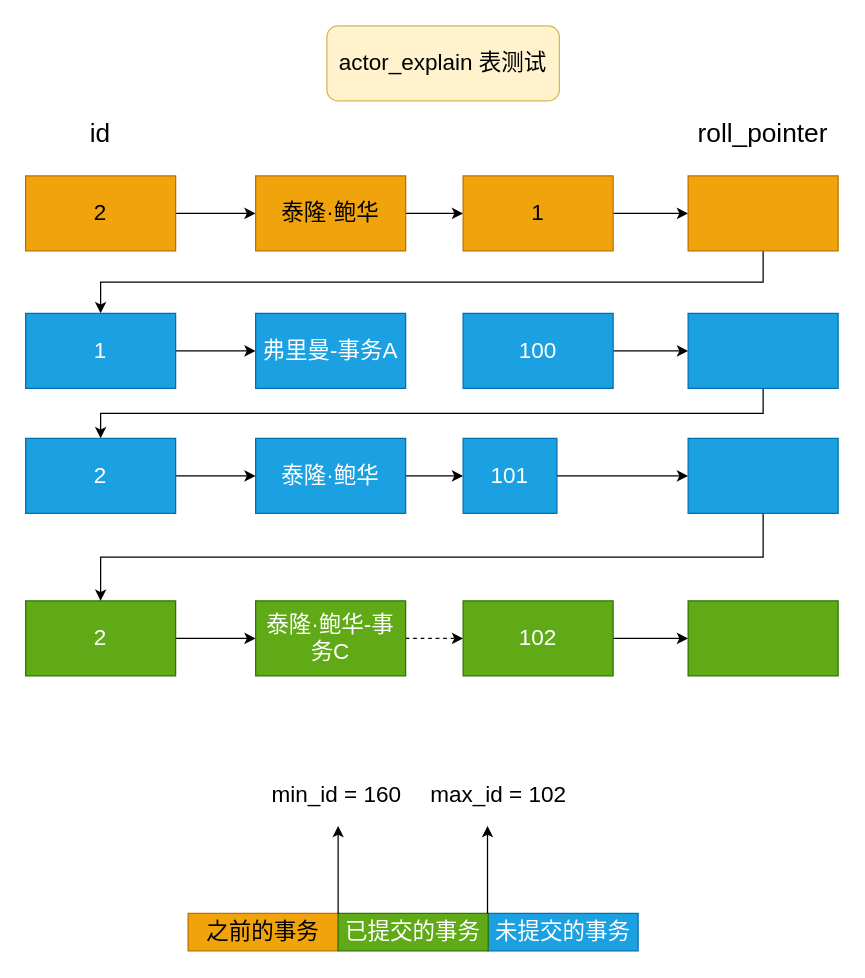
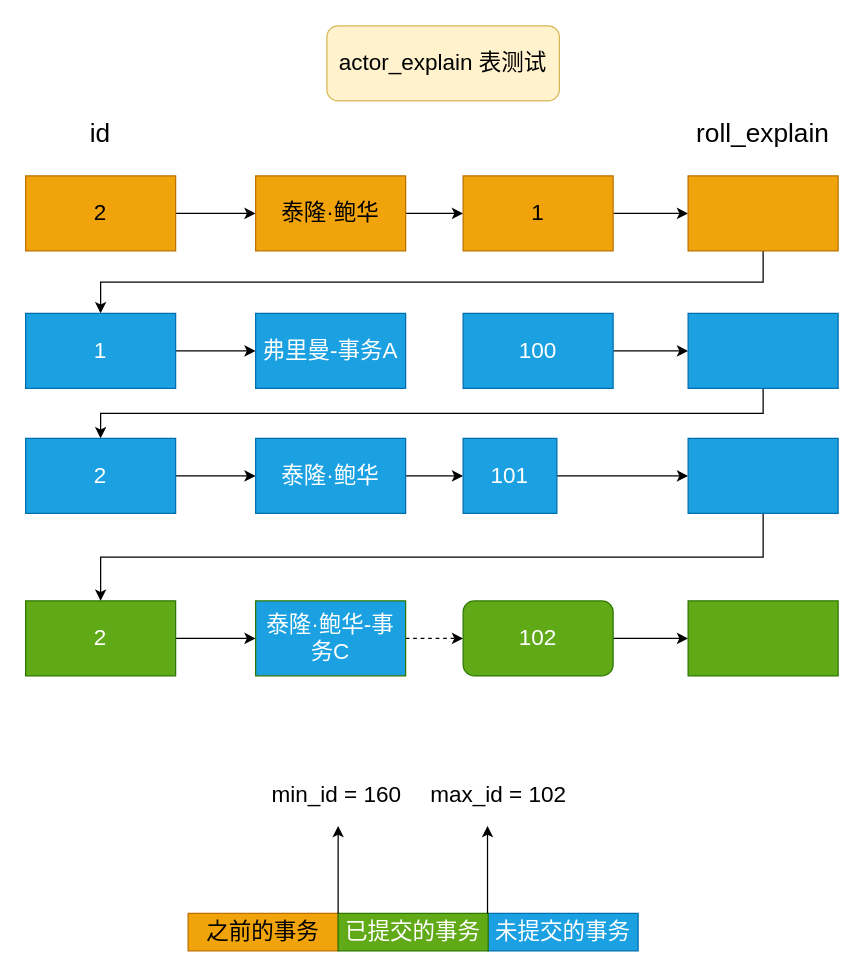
  <mxCell id="0" />
  <mxCell id="1" parent="0" />
  <mxCell id="2" value="&lt;font style=&quot;font-size: 18px;&quot;&gt;actor_explain 表测试&lt;/font&gt;" style="rounded=1;whiteSpace=wrap;html=1;fillColor=#fff2cc;strokeColor=#d6b656;" vertex="1" parent="1"><mxGeometry x="261" y="20" width="186" height="60" as="geometry" /></mxCell>
  <mxCell id="3" value="&lt;font style=&quot;font-size: 21px;&quot;&gt;id&lt;/font&gt;" style="text;html=1;strokeColor=none;fillColor=none;align=center;verticalAlign=middle;whiteSpace=wrap;rounded=0;strokeWidth=1;" vertex="1" parent="1"><mxGeometry x="50" y="90" width="60" height="30" as="geometry" /></mxCell>
- <mxCell id="4" value="&lt;font style=&quot;font-size: 21px;&quot;&gt;roll_pointer&lt;/font&gt;" style="text;html=1;strokeColor=none;fillColor=none;align=center;verticalAlign=middle;whiteSpace=wrap;rounded=0;strokeWidth=1;" vertex="1" parent="1"><mxGeometry x="550" y="90" width="120" height="30" as="geometry" /></mxCell>
+ <mxCell id="4" value="&lt;font style=&quot;font-size: 21px;&quot;&gt;roll_explain&lt;/font&gt;" style="text;html=1;strokeColor=none;fillColor=none;align=center;verticalAlign=middle;whiteSpace=wrap;rounded=0;strokeWidth=1;" vertex="1" parent="1"><mxGeometry x="550" y="90" width="120" height="30" as="geometry" /></mxCell>
  <mxCell id="5" style="edgeStyle=orthogonalEdgeStyle;rounded=0;orthogonalLoop=1;jettySize=auto;html=1;exitX=1;exitY=0.5;exitDx=0;exitDy=0;entryX=0;entryY=0.5;entryDx=0;entryDy=0;fontSize=18;" edge="1" parent="1" source="6" target="8"><mxGeometry relative="1" as="geometry" /></mxCell>
  <mxCell id="6" value="2" style="rounded=0;whiteSpace=wrap;html=1;strokeWidth=1;fontSize=18;fillColor=#f0a30a;strokeColor=#BD7000;fontColor=#000000;" vertex="1" parent="1"><mxGeometry x="20" y="140" width="120" height="60" as="geometry" /></mxCell>
  <mxCell id="7" style="edgeStyle=orthogonalEdgeStyle;rounded=0;orthogonalLoop=1;jettySize=auto;html=1;exitX=1;exitY=0.5;exitDx=0;exitDy=0;entryX=0;entryY=0.5;entryDx=0;entryDy=0;fontSize=18;" edge="1" parent="1" source="8" target="10"><mxGeometry relative="1" as="geometry" /></mxCell>
  <mxCell id="8" value="泰隆·鲍华" style="rounded=0;whiteSpace=wrap;html=1;strokeWidth=1;fontSize=18;fillColor=#f0a30a;strokeColor=#BD7000;fontColor=#000000;" vertex="1" parent="1"><mxGeometry x="204" y="140" width="120" height="60" as="geometry" /></mxCell>
  <mxCell id="9" style="edgeStyle=orthogonalEdgeStyle;rounded=0;orthogonalLoop=1;jettySize=auto;html=1;exitX=1;exitY=0.5;exitDx=0;exitDy=0;fontSize=18;" edge="1" parent="1" source="10" target="12"><mxGeometry relative="1" as="geometry" /></mxCell>
  <mxCell id="10" value="1" style="rounded=0;whiteSpace=wrap;html=1;strokeWidth=1;fontSize=18;fillColor=#f0a30a;strokeColor=#BD7000;fontColor=#000000;" vertex="1" parent="1"><mxGeometry x="370" y="140" width="120" height="60" as="geometry" /></mxCell>
  <mxCell id="11" style="edgeStyle=orthogonalEdgeStyle;rounded=0;orthogonalLoop=1;jettySize=auto;html=1;fontSize=18;exitX=0.5;exitY=1;exitDx=0;exitDy=0;" edge="1" parent="1" source="12" target="21"><mxGeometry relative="1" as="geometry" /></mxCell>
  <mxCell id="12" value="" style="rounded=0;whiteSpace=wrap;html=1;strokeWidth=1;fontSize=18;fillColor=#f0a30a;strokeColor=#BD7000;fontColor=#000000;" vertex="1" parent="1"><mxGeometry x="550" y="140" width="120" height="60" as="geometry" /></mxCell>
  <mxCell id="13" style="edgeStyle=orthogonalEdgeStyle;rounded=0;orthogonalLoop=1;jettySize=auto;html=1;exitX=1;exitY=0.5;exitDx=0;exitDy=0;entryX=0;entryY=0.5;entryDx=0;entryDy=0;fontSize=18;" edge="1" parent="1" source="14" target="16"><mxGeometry relative="1" as="geometry" /></mxCell>
  <mxCell id="14" value="2" style="rounded=0;whiteSpace=wrap;html=1;strokeWidth=1;fontSize=18;fillColor=#60a917;strokeColor=#2D7600;fontColor=#ffffff;" vertex="1" parent="1"><mxGeometry x="20" y="480" width="120" height="60" as="geometry" /></mxCell>
  <mxCell id="15" style="edgeStyle=orthogonalEdgeStyle;rounded=0;orthogonalLoop=1;jettySize=auto;html=1;exitX=1;exitY=0.5;exitDx=0;exitDy=0;entryX=0;entryY=0.5;entryDx=0;entryDy=0;fontSize=18;dashed=1;" edge="1" parent="1" source="16" target="18"><mxGeometry relative="1" as="geometry" /></mxCell>
- <mxCell id="16" value="泰隆·鲍华-事务C" style="rounded=0;whiteSpace=wrap;html=1;strokeWidth=1;fontSize=18;fillColor=#60a917;strokeColor=#2D7600;fontColor=#ffffff;" vertex="1" parent="1"><mxGeometry x="204" y="480" width="120" height="60" as="geometry" /></mxCell>
+ <mxCell id="16" value="泰隆·鲍华-事务C" style="rounded=0;whiteSpace=wrap;html=1;strokeWidth=1;fontSize=18;fillColor=#1ba1e2;strokeColor=#2D7600;fontColor=#ffffff;" vertex="1" parent="1"><mxGeometry x="204" y="480" width="120" height="60" as="geometry" /></mxCell>
  <mxCell id="17" style="edgeStyle=orthogonalEdgeStyle;rounded=0;orthogonalLoop=1;jettySize=auto;html=1;exitX=1;exitY=0.5;exitDx=0;exitDy=0;entryX=0;entryY=0.5;entryDx=0;entryDy=0;fontSize=18;" edge="1" parent="1" source="18" target="19"><mxGeometry relative="1" as="geometry" /></mxCell>
- <mxCell id="18" value="102" style="rounded=0;whiteSpace=wrap;html=1;strokeWidth=1;fontSize=18;fillColor=#60a917;strokeColor=#2D7600;fontColor=#ffffff;" vertex="1" parent="1"><mxGeometry x="370" y="480" width="120" height="60" as="geometry" /></mxCell>
+ <mxCell id="18" value="102" style="whiteSpace=wrap;html=1;strokeWidth=1;fontSize=18;fillColor=#60a917;strokeColor=#2D7600;fontColor=#ffffff;rounded=1;" vertex="1" parent="1"><mxGeometry x="370" y="480" width="120" height="60" as="geometry" /></mxCell>
  <mxCell id="19" value="" style="rounded=0;whiteSpace=wrap;html=1;strokeWidth=1;fontSize=18;fillColor=#60a917;strokeColor=#2D7600;fontColor=#ffffff;" vertex="1" parent="1"><mxGeometry x="550" y="480" width="120" height="60" as="geometry" /></mxCell>
  <mxCell id="20" style="edgeStyle=orthogonalEdgeStyle;rounded=0;orthogonalLoop=1;jettySize=auto;html=1;entryX=0;entryY=0.5;entryDx=0;entryDy=0;fontSize=18;" edge="1" parent="1" source="21" target="22"><mxGeometry relative="1" as="geometry" /></mxCell>
  <mxCell id="21" value="1" style="rounded=0;whiteSpace=wrap;html=1;strokeWidth=1;fontSize=18;fillColor=#1ba1e2;fontColor=#ffffff;strokeColor=#006EAF;" vertex="1" parent="1"><mxGeometry x="20" y="250" width="120" height="60" as="geometry" /></mxCell>
  <mxCell id="22" value="弗里曼-事务A" style="rounded=0;whiteSpace=wrap;html=1;strokeWidth=1;fontSize=18;fillColor=#1ba1e2;strokeColor=#006EAF;fontColor=#ffffff;" vertex="1" parent="1"><mxGeometry x="204" y="250" width="120" height="60" as="geometry" /></mxCell>
  <mxCell id="23" style="edgeStyle=orthogonalEdgeStyle;rounded=0;orthogonalLoop=1;jettySize=auto;html=1;entryX=0;entryY=0.5;entryDx=0;entryDy=0;fontSize=18;" edge="1" parent="1" source="24" target="26"><mxGeometry relative="1" as="geometry" /></mxCell>
  <mxCell id="24" value="100" style="rounded=0;whiteSpace=wrap;html=1;strokeWidth=1;fontSize=18;fillColor=#1ba1e2;strokeColor=#006EAF;fontColor=#ffffff;" vertex="1" parent="1"><mxGeometry x="370" y="250" width="120" height="60" as="geometry" /></mxCell>
  <mxCell id="25" style="edgeStyle=orthogonalEdgeStyle;rounded=0;orthogonalLoop=1;jettySize=auto;html=1;entryX=0.5;entryY=0;entryDx=0;entryDy=0;fontSize=18;exitX=0.5;exitY=1;exitDx=0;exitDy=0;" edge="1" parent="1" source="26" target="28"><mxGeometry relative="1" as="geometry" /></mxCell>
  <mxCell id="26" value="" style="rounded=0;whiteSpace=wrap;html=1;strokeWidth=1;fontSize=18;fillColor=#1ba1e2;strokeColor=#006EAF;fontColor=#ffffff;" vertex="1" parent="1"><mxGeometry x="550" y="250" width="120" height="60" as="geometry" /></mxCell>
  <mxCell id="27" style="edgeStyle=orthogonalEdgeStyle;rounded=0;orthogonalLoop=1;jettySize=auto;html=1;fontSize=18;" edge="1" parent="1" source="28" target="30"><mxGeometry relative="1" as="geometry" /></mxCell>
  <mxCell id="28" value="2" style="rounded=0;whiteSpace=wrap;html=1;strokeWidth=1;fontSize=18;fillColor=#1ba1e2;strokeColor=#006EAF;fontColor=#ffffff;" vertex="1" parent="1"><mxGeometry x="20" y="350" width="120" height="60" as="geometry" /></mxCell>
  <mxCell id="29" style="edgeStyle=orthogonalEdgeStyle;rounded=0;orthogonalLoop=1;jettySize=auto;html=1;entryX=0;entryY=0.5;entryDx=0;entryDy=0;fontSize=18;" edge="1" parent="1" source="30" target="32"><mxGeometry relative="1" as="geometry" /></mxCell>
  <mxCell id="30" value="泰隆·鲍华" style="rounded=0;whiteSpace=wrap;html=1;strokeWidth=1;fontSize=18;fillColor=#1ba1e2;strokeColor=#006EAF;fontColor=#ffffff;" vertex="1" parent="1"><mxGeometry x="204" y="350" width="120" height="60" as="geometry" /></mxCell>
  <mxCell id="31" style="edgeStyle=orthogonalEdgeStyle;rounded=0;orthogonalLoop=1;jettySize=auto;html=1;entryX=0;entryY=0.5;entryDx=0;entryDy=0;fontSize=18;" edge="1" parent="1" source="32" target="34"><mxGeometry relative="1" as="geometry" /></mxCell>
  <mxCell id="32" value="101" style="rounded=0;whiteSpace=wrap;html=1;strokeWidth=1;fontSize=18;fillColor=#1ba1e2;strokeColor=#006EAF;fontColor=#ffffff;" vertex="1" parent="1"><mxGeometry x="370" y="350" width="75" height="60" as="geometry" /></mxCell>
  <mxCell id="33" style="edgeStyle=orthogonalEdgeStyle;rounded=0;orthogonalLoop=1;jettySize=auto;html=1;entryX=0.5;entryY=0;entryDx=0;entryDy=0;fontSize=18;exitX=0.5;exitY=1;exitDx=0;exitDy=0;" edge="1" parent="1" source="34" target="14"><mxGeometry relative="1" as="geometry" /></mxCell>
  <mxCell id="34" value="" style="rounded=0;whiteSpace=wrap;html=1;strokeWidth=1;fontSize=18;fillColor=#1ba1e2;strokeColor=#006EAF;fontColor=#ffffff;" vertex="1" parent="1"><mxGeometry x="550" y="350" width="120" height="60" as="geometry" /></mxCell>
  <mxCell id="35" value="之前的事务" style="rounded=0;whiteSpace=wrap;html=1;strokeWidth=1;fontSize=18;fillColor=#f0a30a;strokeColor=#BD7000;fontColor=#000000;" vertex="1" parent="1"><mxGeometry x="150" y="730" width="120" height="30" as="geometry" /></mxCell>
  <mxCell id="36" value="未提交的事务" style="rounded=0;whiteSpace=wrap;html=1;strokeWidth=1;fontSize=18;fillColor=#1ba1e2;strokeColor=#006EAF;fontColor=#ffffff;" vertex="1" parent="1"><mxGeometry x="390" y="730" width="120" height="30" as="geometry" /></mxCell>
  <mxCell id="37" value="已提交的事务" style="rounded=0;whiteSpace=wrap;html=1;strokeWidth=1;fontSize=18;fillColor=#60a917;strokeColor=#2D7600;fontColor=#ffffff;" vertex="1" parent="1"><mxGeometry x="270" y="730" width="120" height="30" as="geometry" /></mxCell>
  <mxCell id="38" value="" style="endArrow=classic;html=1;rounded=0;fontSize=18;" edge="1" parent="1"><mxGeometry width="50" height="50" relative="1" as="geometry"><mxPoint x="270" y="730" as="sourcePoint" /><mxPoint x="270" y="660" as="targetPoint" /></mxGeometry></mxCell>
  <mxCell id="39" value="" style="endArrow=classic;html=1;rounded=0;fontSize=18;" edge="1" parent="1"><mxGeometry width="50" height="50" relative="1" as="geometry"><mxPoint x="389.51" y="730" as="sourcePoint" /><mxPoint x="389.51" y="660" as="targetPoint" /></mxGeometry></mxCell>
  <mxCell id="40" value="min_id = 160" style="text;html=1;strokeColor=none;fillColor=none;align=center;verticalAlign=middle;whiteSpace=wrap;rounded=0;strokeWidth=1;fontSize=18;" vertex="1" parent="1"><mxGeometry x="214" y="620" width="110" height="30" as="geometry" /></mxCell>
  <mxCell id="41" value="max_id = 102" style="text;html=1;strokeColor=none;fillColor=none;align=center;verticalAlign=middle;whiteSpace=wrap;rounded=0;strokeWidth=1;fontSize=18;" vertex="1" parent="1"><mxGeometry x="337" y="620" width="123" height="30" as="geometry" /></mxCell>
